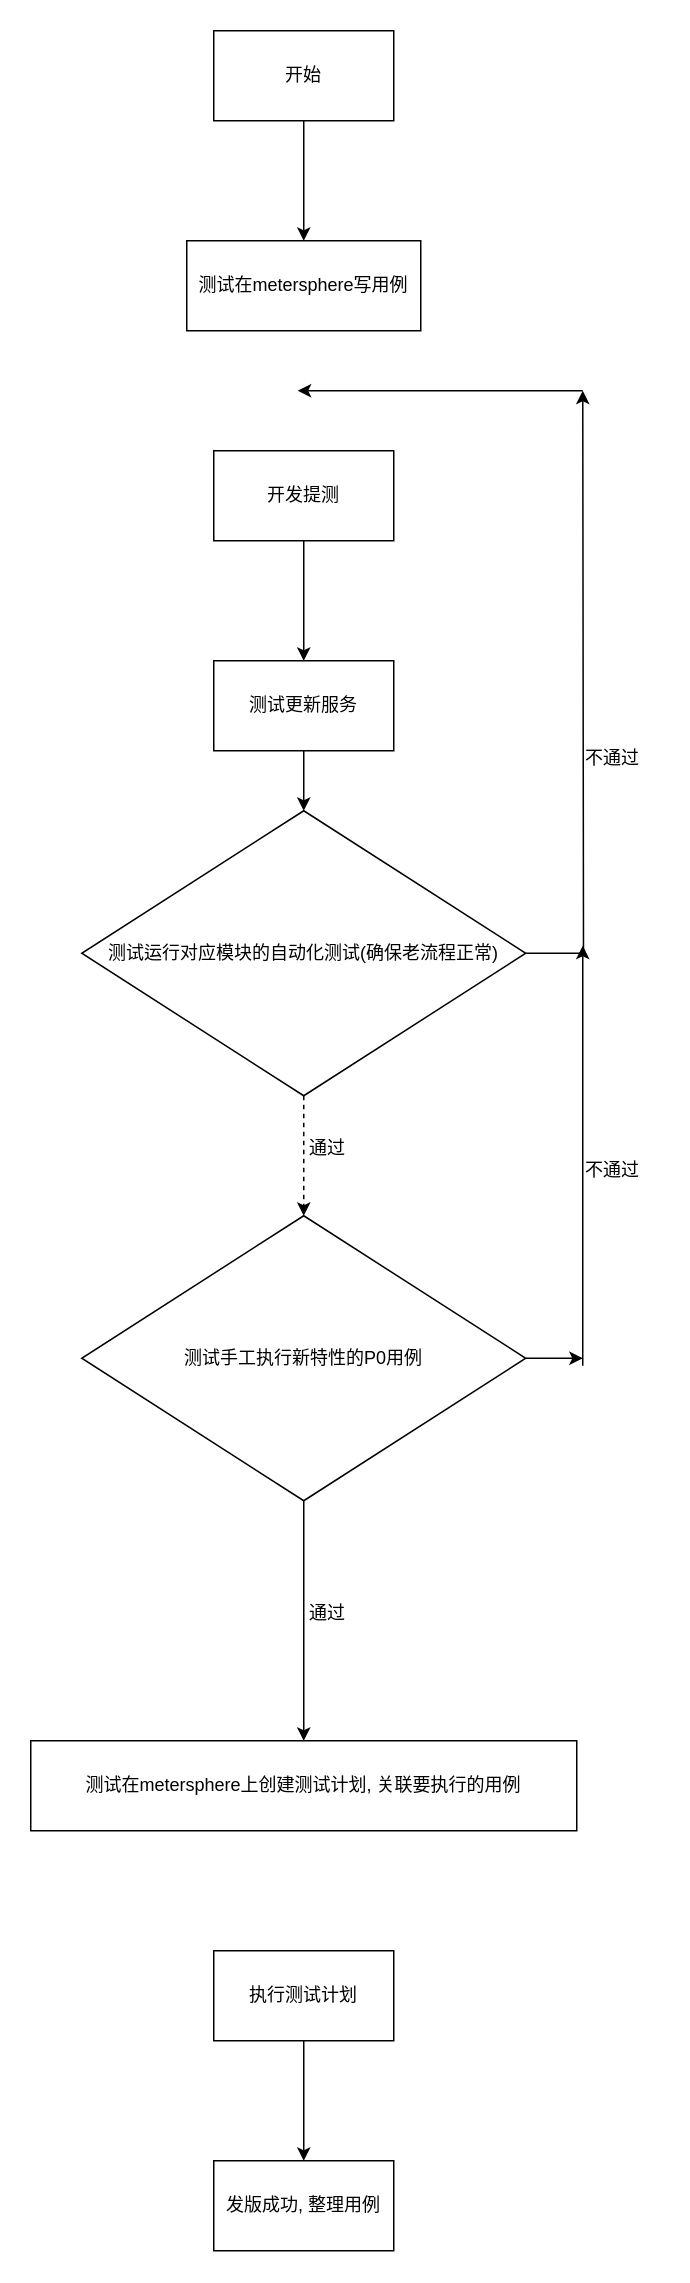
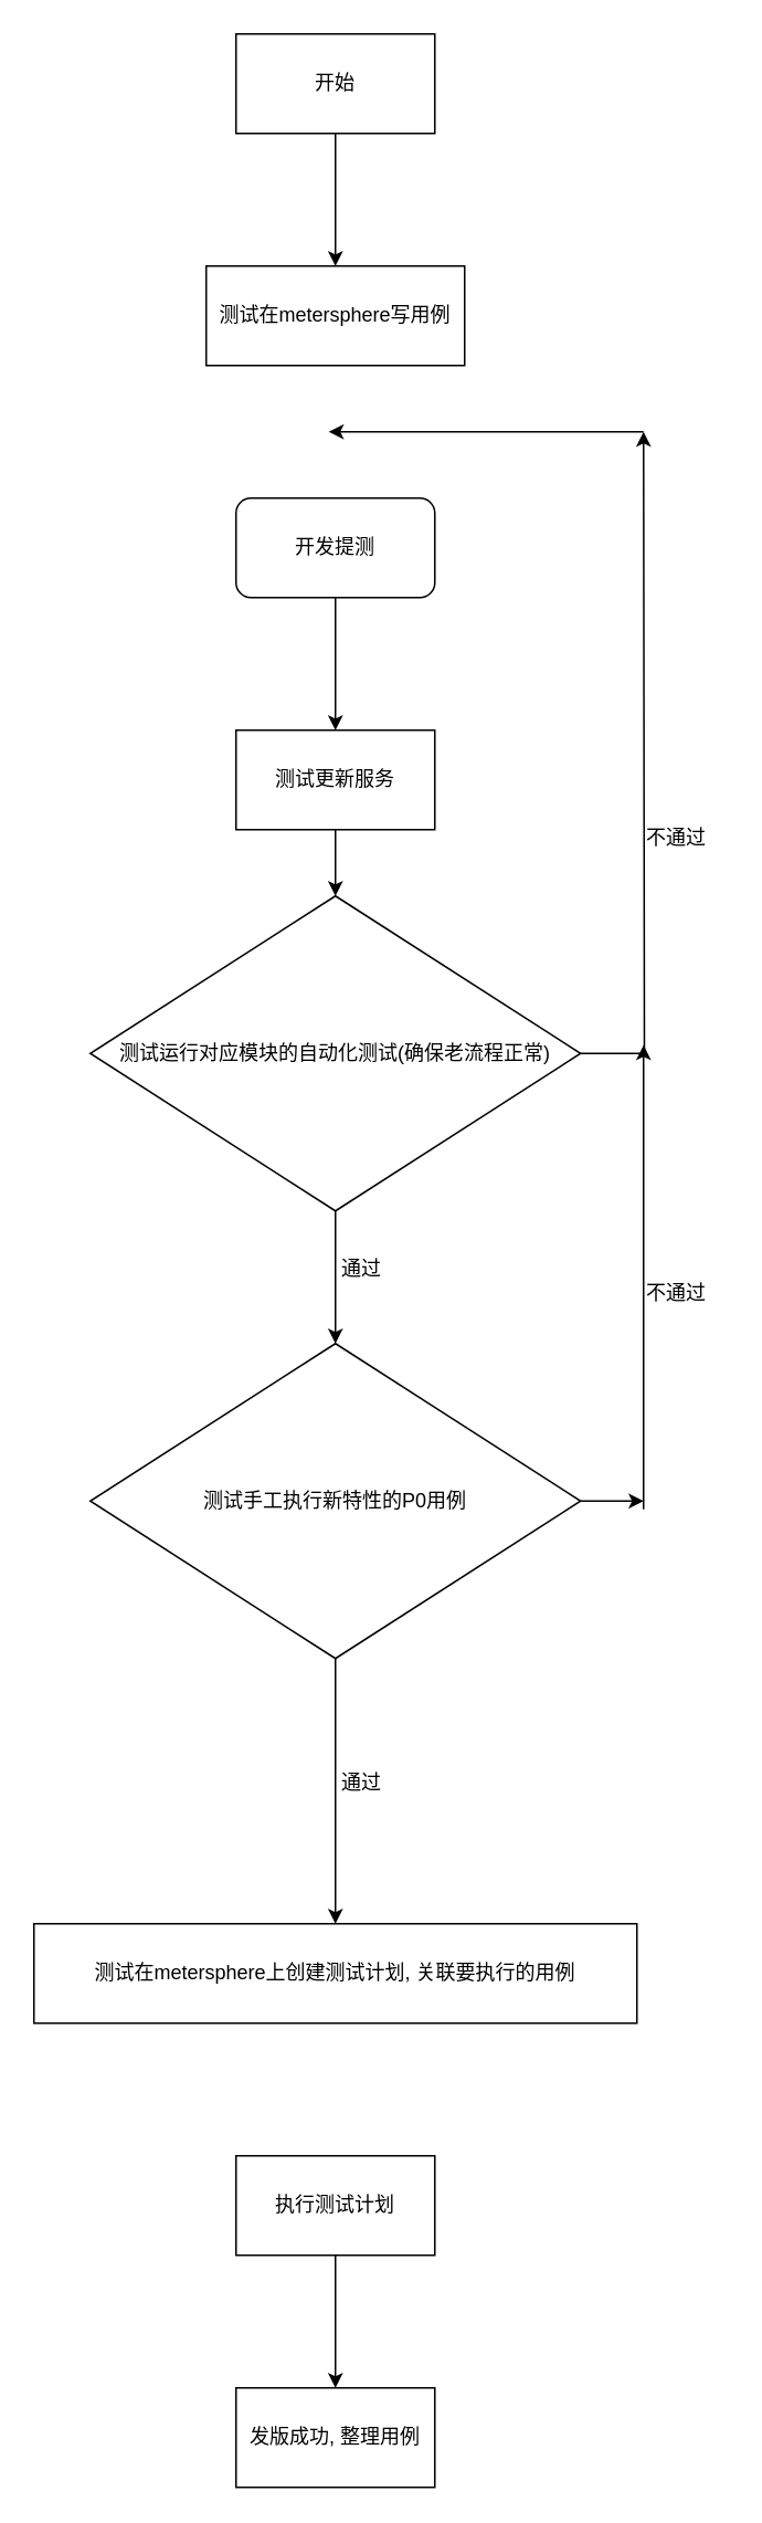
  <mxCell id="0" />
  <mxCell id="1" parent="0" />
  <mxCell id="2" value="" style="edgeStyle=orthogonalEdgeStyle;rounded=0;orthogonalLoop=1;jettySize=auto;html=1;" edge="1" parent="1" source="3" target="5"><mxGeometry relative="1" as="geometry" /></mxCell>
- <mxCell id="3" value="开发提测" style="rounded=0;whiteSpace=wrap;html=1;" vertex="1" parent="1"><mxGeometry x="142" y="300" width="120" height="60" as="geometry" /></mxCell>
+ <mxCell id="3" value="开发提测" style="whiteSpace=wrap;html=1;rounded=1;" vertex="1" parent="1"><mxGeometry x="142" y="300" width="120" height="60" as="geometry" /></mxCell>
  <mxCell id="4" value="" style="edgeStyle=orthogonalEdgeStyle;rounded=0;orthogonalLoop=1;jettySize=auto;html=1;" edge="1" parent="1" source="5" target="8"><mxGeometry relative="1" as="geometry" /></mxCell>
  <mxCell id="5" value="测试更新服务" style="rounded=0;whiteSpace=wrap;html=1;" vertex="1" parent="1"><mxGeometry x="142" y="440" width="120" height="60" as="geometry" /></mxCell>
  <mxCell id="6" value="" style="edgeStyle=orthogonalEdgeStyle;rounded=0;orthogonalLoop=1;jettySize=auto;html=1;" edge="1" parent="1" source="8"><mxGeometry relative="1" as="geometry"><mxPoint x="388" y="260" as="targetPoint" /></mxGeometry></mxCell>
- <mxCell id="7" value="" style="edgeStyle=orthogonalEdgeStyle;rounded=0;orthogonalLoop=1;jettySize=auto;html=1;dashed=1;" edge="1" parent="1" source="8" target="13"><mxGeometry relative="1" as="geometry" /></mxCell>
+ <mxCell id="7" value="" style="edgeStyle=orthogonalEdgeStyle;rounded=0;orthogonalLoop=1;jettySize=auto;html=1;" edge="1" parent="1" source="8" target="13"><mxGeometry relative="1" as="geometry" /></mxCell>
  <mxCell id="8" value="测试运行对应模块的自动化测试(确保老流程正常)" style="rhombus;whiteSpace=wrap;html=1;rounded=0;" vertex="1" parent="1"><mxGeometry x="54" y="540" width="296" height="190" as="geometry" /></mxCell>
  <mxCell id="9" value="测试在metersphere写用例" style="rounded=0;whiteSpace=wrap;html=1;" vertex="1" parent="1"><mxGeometry x="124" y="160" width="156" height="60" as="geometry" /></mxCell>
  <mxCell id="10" value="" style="endArrow=classic;html=1;rounded=0;" edge="1" parent="1"><mxGeometry width="50" height="50" relative="1" as="geometry"><mxPoint x="388" y="260" as="sourcePoint" /><mxPoint x="198" y="260" as="targetPoint" /></mxGeometry></mxCell>
  <mxCell id="11" value="不通过" style="text;html=1;align=center;verticalAlign=middle;whiteSpace=wrap;rounded=0;" vertex="1" parent="1"><mxGeometry x="378" y="490" width="60" height="30" as="geometry" /></mxCell>
  <mxCell id="12" value="" style="edgeStyle=orthogonalEdgeStyle;rounded=0;orthogonalLoop=1;jettySize=auto;html=1;" edge="1" parent="1" source="13" target="18"><mxGeometry relative="1" as="geometry" /></mxCell>
  <mxCell id="13" value="测试手工执行新特性的P0用例" style="rhombus;whiteSpace=wrap;html=1;rounded=0;" vertex="1" parent="1"><mxGeometry x="54" y="810" width="296" height="190" as="geometry" /></mxCell>
  <mxCell id="14" value="" style="endArrow=classic;html=1;rounded=0;exitX=1;exitY=0.5;exitDx=0;exitDy=0;" edge="1" parent="1" source="13"><mxGeometry width="50" height="50" relative="1" as="geometry"><mxPoint x="178" y="750" as="sourcePoint" /><mxPoint x="388" y="905" as="targetPoint" /></mxGeometry></mxCell>
  <mxCell id="15" value="" style="endArrow=classic;html=1;rounded=0;" edge="1" parent="1"><mxGeometry width="50" height="50" relative="1" as="geometry"><mxPoint x="388" y="910" as="sourcePoint" /><mxPoint x="388" y="630" as="targetPoint" /></mxGeometry></mxCell>
  <mxCell id="16" value="不通过" style="text;html=1;align=center;verticalAlign=middle;whiteSpace=wrap;rounded=0;" vertex="1" parent="1"><mxGeometry x="378" y="765" width="60" height="30" as="geometry" /></mxCell>
  <mxCell id="17" value="通过" style="text;html=1;align=center;verticalAlign=middle;whiteSpace=wrap;rounded=0;" vertex="1" parent="1"><mxGeometry x="188" y="750" width="60" height="30" as="geometry" /></mxCell>
  <mxCell id="18" value="测试在metersphere上创建测试计划, 关联要执行的用例" style="whiteSpace=wrap;html=1;rounded=0;" vertex="1" parent="1"><mxGeometry x="20" y="1160" width="364" height="60" as="geometry" /></mxCell>
  <mxCell id="19" value="" style="edgeStyle=orthogonalEdgeStyle;rounded=0;orthogonalLoop=1;jettySize=auto;html=1;" edge="1" parent="1" source="20" target="9"><mxGeometry relative="1" as="geometry" /></mxCell>
  <mxCell id="20" value="开始" style="whiteSpace=wrap;html=1;rounded=0;" vertex="1" parent="1"><mxGeometry x="142" y="20" width="120" height="60" as="geometry" /></mxCell>
  <mxCell id="21" value="通过" style="text;html=1;align=center;verticalAlign=middle;whiteSpace=wrap;rounded=0;" vertex="1" parent="1"><mxGeometry x="188" y="1060" width="60" height="30" as="geometry" /></mxCell>
  <mxCell id="22" value="" style="edgeStyle=orthogonalEdgeStyle;rounded=0;orthogonalLoop=1;jettySize=auto;html=1;" edge="1" parent="1" source="23" target="24"><mxGeometry relative="1" as="geometry" /></mxCell>
  <mxCell id="23" value="执行测试计划" style="whiteSpace=wrap;html=1;rounded=0;" vertex="1" parent="1"><mxGeometry x="142" y="1300" width="120" height="60" as="geometry" /></mxCell>
  <mxCell id="24" value="发版成功, 整理用例" style="whiteSpace=wrap;html=1;rounded=0;" vertex="1" parent="1"><mxGeometry x="142" y="1440" width="120" height="60" as="geometry" /></mxCell>
